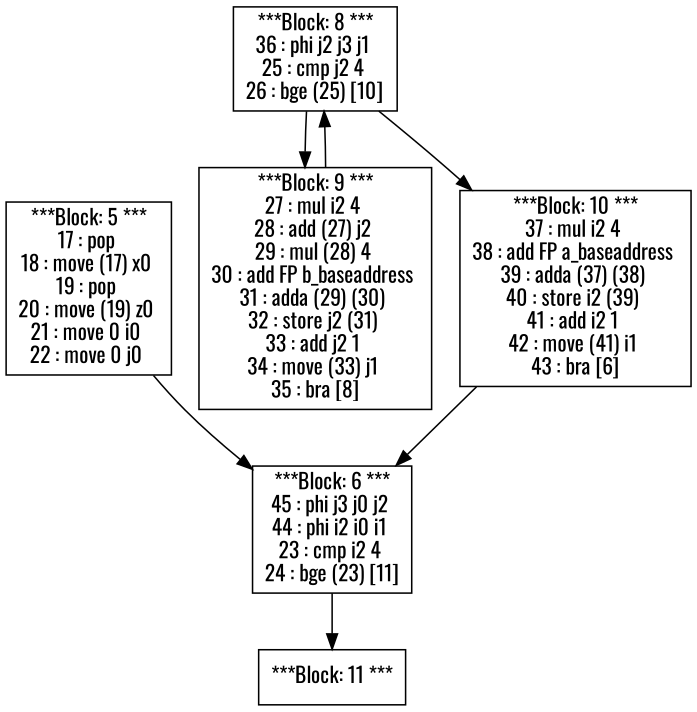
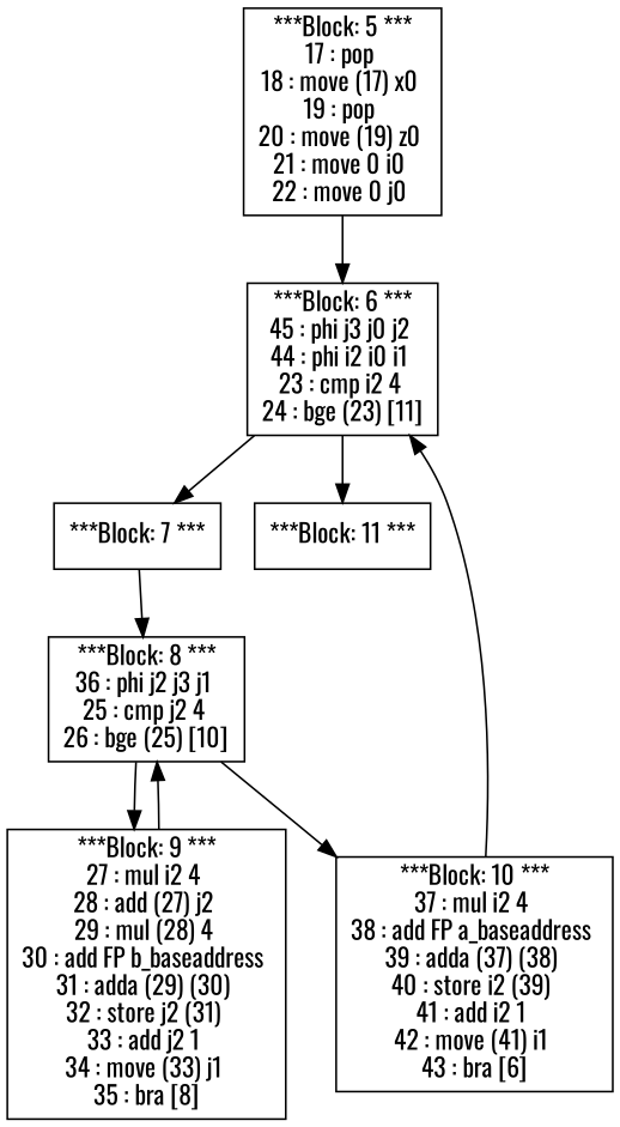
  digraph {
    fontname=Oswald
    node [shape=record fontname=Oswald]
    edge [fontname=Oswald]
    n1 [label="***Block: 5 ***\n17 : pop \n18 : move (17) x0 \n19 : pop \n20 : move (19) z0 \n21 : move 0 i0 \n22 : move 0 j0 \n"]
    n2 [label="***Block: 6 ***\n45 : phi j3 j0 j2 \n44 : phi i2 i0 i1 \n23 : cmp i2 4 \n24 : bge (23) [11]\n"]
+   n3 [label="***Block: 7 ***\n"]
    n4 [label="***Block: 11 ***\n"]
    n5 [label="***Block: 8 ***\n36 : phi j2 j3 j1 \n25 : cmp j2 4 \n26 : bge (25) [10]\n"]
    n6 [label="***Block: 9 ***\n27 : mul i2 4 \n28 : add (27) j2 \n29 : mul (28) 4 \n30 : add FP b_baseaddress \n31 : adda (29) (30) \n32 : store j2 (31) \n33 : add j2 1 \n34 : move (33) j1 \n35 : bra [8]\n"]
    n7 [label="***Block: 10 ***\n37 : mul i2 4 \n38 : add FP a_baseaddress \n39 : adda (37) (38) \n40 : store i2 (39) \n41 : add i2 1 \n42 : move (41) i1 \n43 : bra [6]\n"]
    n1 -> n2
+   n2 -> n3
    n2 -> n4
+   n3 -> n5
    n5 -> n6
    n5 -> n7
    n6 -> n5
    n7 -> n2
  }
